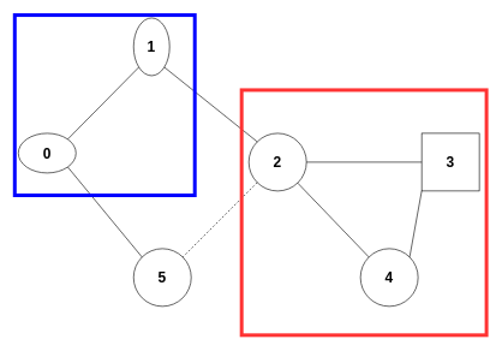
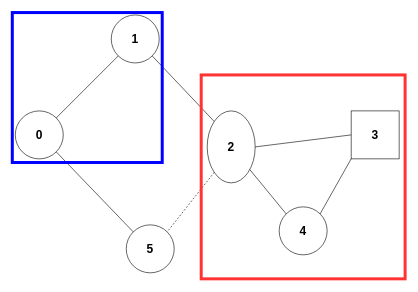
  <mxCell id="0" />
  <mxCell id="1" parent="0" />
- <mxCell id="2" value="&lt;font style=&quot;font-size: 20px;&quot;&gt;&lt;b&gt;0&lt;/b&gt;&lt;/font&gt;" style="ellipse;whiteSpace=wrap;html=1;aspect=fixed;" vertex="1" parent="1"><mxGeometry x="25" y="184" width="80" height="55" as="geometry" /></mxCell>
- <mxCell id="3" value="&lt;b&gt;&lt;font style=&quot;font-size: 20px;&quot;&gt;5&lt;/font&gt;&lt;/b&gt;" style="ellipse;whiteSpace=wrap;html=1;aspect=fixed;" vertex="1" parent="1"><mxGeometry x="185" y="344" width="80" height="80" as="geometry" /></mxCell>
- <mxCell id="4" value="&lt;font style=&quot;font-size: 20px;&quot;&gt;&lt;b&gt;2&lt;/b&gt;&lt;/font&gt;" style="ellipse;whiteSpace=wrap;html=1;aspect=fixed;" vertex="1" parent="1"><mxGeometry x="345" y="184" width="80" height="80" as="geometry" /></mxCell>
- <mxCell id="5" value="&lt;font style=&quot;font-size: 20px;&quot;&gt;&lt;b&gt;1&lt;/b&gt;&lt;/font&gt;" style="ellipse;whiteSpace=wrap;html=1;aspect=fixed;" vertex="1" parent="1"><mxGeometry x="185" y="24" width="50" height="80" as="geometry" /></mxCell>
- <mxCell id="6" value="&lt;b&gt;&lt;font style=&quot;font-size: 20px;&quot;&gt;4&lt;/font&gt;&lt;/b&gt;" style="ellipse;whiteSpace=wrap;html=1;aspect=fixed;" vertex="1" parent="1"><mxGeometry x="500" y="344" width="80" height="80" as="geometry" /></mxCell>
+ <mxCell id="2" value="&lt;font style=&quot;font-size: 20px;&quot;&gt;&lt;b&gt;0&lt;/b&gt;&lt;/font&gt;" style="ellipse;whiteSpace=wrap;html=1;aspect=fixed;" vertex="1" parent="1"><mxGeometry x="25" y="184" width="80" height="80" as="geometry" /></mxCell>
+ <mxCell id="3" value="&lt;b&gt;&lt;font style=&quot;font-size: 20px;&quot;&gt;5&lt;/font&gt;&lt;/b&gt;" style="ellipse;whiteSpace=wrap;html=1;aspect=fixed;" vertex="1" parent="1"><mxGeometry x="210" y="374" width="80" height="80" as="geometry" /></mxCell>
+ <mxCell id="4" value="&lt;font style=&quot;font-size: 20px;&quot;&gt;&lt;b&gt;2&lt;/b&gt;&lt;/font&gt;" style="ellipse;whiteSpace=wrap;html=1;aspect=fixed;" vertex="1" parent="1"><mxGeometry x="345" y="184" width="80" height="120" as="geometry" /></mxCell>
+ <mxCell id="5" value="&lt;font style=&quot;font-size: 20px;&quot;&gt;&lt;b&gt;1&lt;/b&gt;&lt;/font&gt;" style="ellipse;whiteSpace=wrap;html=1;aspect=fixed;" vertex="1" parent="1"><mxGeometry x="185" y="24" width="80" height="80" as="geometry" /></mxCell>
+ <mxCell id="6" value="&lt;b&gt;&lt;font style=&quot;font-size: 20px;&quot;&gt;4&lt;/font&gt;&lt;/b&gt;" style="ellipse;whiteSpace=wrap;html=1;aspect=fixed;" vertex="1" parent="1"><mxGeometry x="465" y="344" width="80" height="80" as="geometry" /></mxCell>
  <mxCell id="7" value="&lt;font style=&quot;font-size: 20px;&quot;&gt;&lt;b&gt;3&lt;/b&gt;&lt;/font&gt;" style="whiteSpace=wrap;html=1;aspect=fixed;rounded=0;" vertex="1" parent="1"><mxGeometry x="585" y="184" width="80" height="80" as="geometry" /></mxCell>
  <mxCell id="8" value="" style="endArrow=none;html=1;rounded=0;entryX=0;entryY=1;entryDx=0;entryDy=0;exitX=1;exitY=0;exitDx=0;exitDy=0;" edge="1" parent="1" source="2" target="5"><mxGeometry width="50" height="50" relative="1" as="geometry"><mxPoint x="225" y="554" as="sourcePoint" /><mxPoint x="275" y="504" as="targetPoint" /></mxGeometry></mxCell>
  <mxCell id="9" value="" style="endArrow=none;html=1;rounded=0;entryX=1;entryY=1;entryDx=0;entryDy=0;exitX=0;exitY=0;exitDx=0;exitDy=0;" edge="1" parent="1" source="3" target="2"><mxGeometry width="50" height="50" relative="1" as="geometry"><mxPoint x="195" y="274" as="sourcePoint" /><mxPoint x="207" y="142" as="targetPoint" /></mxGeometry></mxCell>
  <mxCell id="10" value="" style="endArrow=none;html=1;rounded=0;entryX=1;entryY=1;entryDx=0;entryDy=0;exitX=0;exitY=0;exitDx=0;exitDy=0;" edge="1" parent="1" source="4" target="5"><mxGeometry width="50" height="50" relative="1" as="geometry"><mxPoint x="207" y="366" as="sourcePoint" /><mxPoint x="143" y="262" as="targetPoint" /></mxGeometry></mxCell>
  <mxCell id="11" value="" style="endArrow=none;html=1;rounded=0;entryX=1;entryY=0;entryDx=0;entryDy=0;exitX=0;exitY=1;exitDx=0;exitDy=0;dashed=1;" edge="1" parent="1" source="4" target="3"><mxGeometry width="50" height="50" relative="1" as="geometry"><mxPoint x="320" y="205" as="sourcePoint" /><mxPoint x="263" y="142" as="targetPoint" /></mxGeometry></mxCell>
  <mxCell id="12" value="" style="endArrow=none;html=1;rounded=0;entryX=1;entryY=0.5;entryDx=0;entryDy=0;exitX=0;exitY=0.5;exitDx=0;exitDy=0;" edge="1" parent="1" source="7" target="4"><mxGeometry width="50" height="50" relative="1" as="geometry"><mxPoint x="330" y="215" as="sourcePoint" /><mxPoint x="273" y="152" as="targetPoint" /></mxGeometry></mxCell>
  <mxCell id="13" value="" style="endArrow=none;html=1;rounded=0;entryX=0;entryY=1;entryDx=0;entryDy=0;exitX=1;exitY=0;exitDx=0;exitDy=0;" edge="1" parent="1" source="6" target="7"><mxGeometry width="50" height="50" relative="1" as="geometry"><mxPoint x="515" y="234" as="sourcePoint" /><mxPoint x="395" y="234" as="targetPoint" /></mxGeometry></mxCell>
  <mxCell id="14" value="" style="endArrow=none;html=1;rounded=0;exitX=0;exitY=0;exitDx=0;exitDy=0;" edge="1" parent="1" source="6" target="4"><mxGeometry width="50" height="50" relative="1" as="geometry"><mxPoint x="543" y="366" as="sourcePoint" /><mxPoint x="595" y="274" as="targetPoint" /></mxGeometry></mxCell>
  <mxCell id="15" value="" style="whiteSpace=wrap;html=1;aspect=fixed;fillColor=none;strokeColor=#FF3333;strokeWidth=5;" vertex="1" parent="1"><mxGeometry x="335" y="124" width="340" height="340" as="geometry" /></mxCell>
  <mxCell id="16" value="" style="whiteSpace=wrap;html=1;aspect=fixed;fillColor=none;strokeColor=#0000FF;strokeWidth=5;" vertex="1" parent="1"><mxGeometry x="20" y="20" width="250" height="250" as="geometry" /></mxCell>
